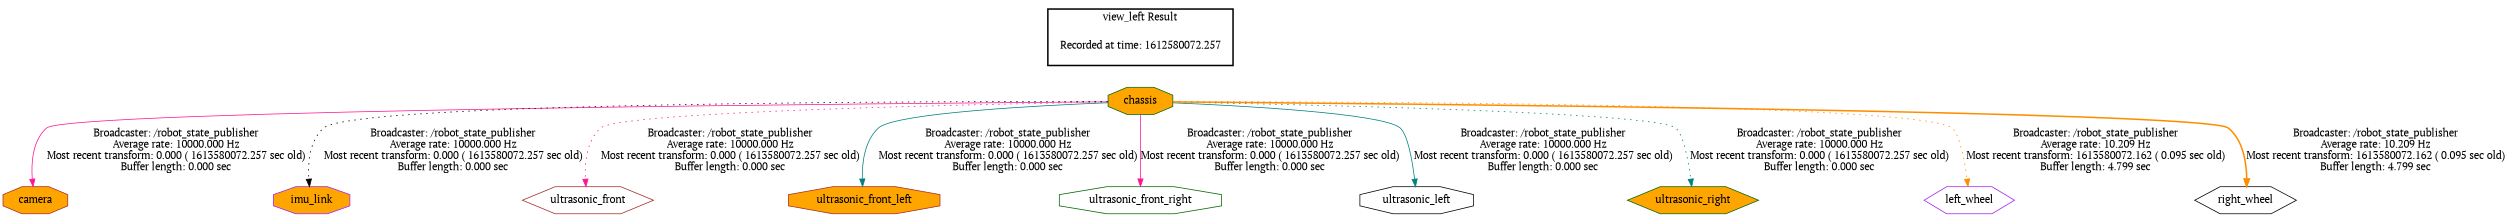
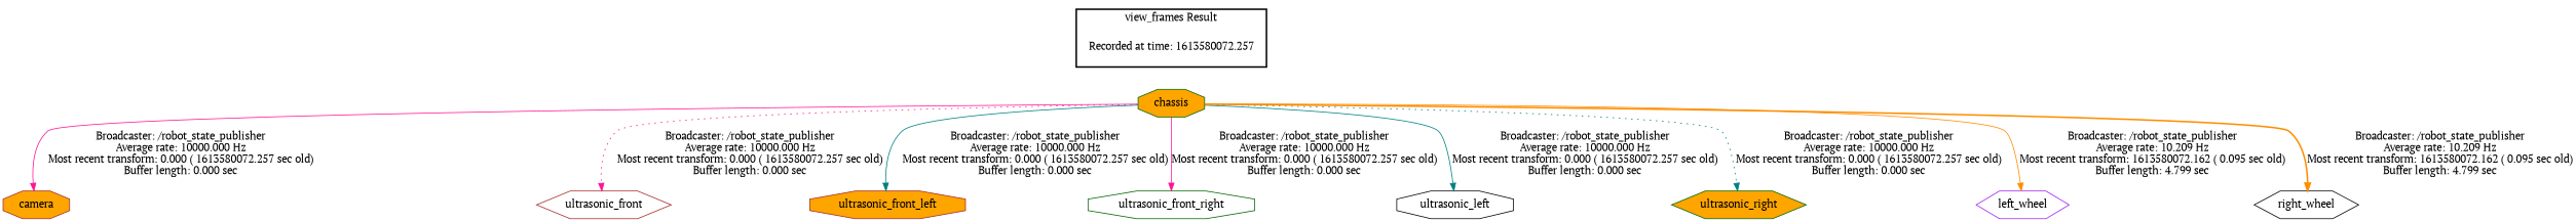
  digraph {
    fontname="PT Serif"
    node [color=purple fillcolor=white fontname="PT Serif" shape=octagon style=filled]
    edge [fontname="PT Serif" style=solid color=deeppink]
-   "Recorded at time: 1613580072.257" [shape=plaintext label="Recorded at time: 1612580072.257"]
+   "Recorded at time: 1613580072.257" [shape=plaintext]
    chassis [color=darkgreen fillcolor=orange]
    camera [color=brown fillcolor=orange]
-   imu_link [fillcolor=orange]
    ultrasonic_front [color=brown shape=hexagon]
    ultrasonic_front_left [color=brown fillcolor=orange]
    ultrasonic_front_right [color=darkgreen]
    ultrasonic_left [color=black]
    ultrasonic_right [color=darkgreen fillcolor=orange shape=hexagon]
    left_wheel [shape=hexagon]
    right_wheel [color=black shape=hexagon]
    subgraph cluster_1 {
      color=black
-     label="view_left Result"
+     label="view_frames Result"
      style=bold
      "Recorded at time: 1613580072.257"
    }
    "Recorded at time: 1613580072.257" -> chassis [style=invis color=""]
    chassis -> camera [label="Broadcaster: /robot_state_publisher\nAverage rate: 10000.000 Hz\nMost recent transform: 0.000 ( 1613580072.257 sec old)\nBuffer length: 0.000 sec\n"]
-   chassis -> imu_link [color=black label="Broadcaster: /robot_state_publisher\nAverage rate: 10000.000 Hz\nMost recent transform: 0.000 ( 1613580072.257 sec old)\nBuffer length: 0.000 sec\n" style=dotted]
    chassis -> ultrasonic_front [label="Broadcaster: /robot_state_publisher\nAverage rate: 10000.000 Hz\nMost recent transform: 0.000 ( 1613580072.257 sec old)\nBuffer length: 0.000 sec\n" style=dotted]
    chassis -> ultrasonic_front_left [color=teal label="Broadcaster: /robot_state_publisher\nAverage rate: 10000.000 Hz\nMost recent transform: 0.000 ( 1613580072.257 sec old)\nBuffer length: 0.000 sec\n"]
    chassis -> ultrasonic_front_right [label="Broadcaster: /robot_state_publisher\nAverage rate: 10000.000 Hz\nMost recent transform: 0.000 ( 1613580072.257 sec old)\nBuffer length: 0.000 sec\n"]
    chassis -> ultrasonic_left [color=teal label="Broadcaster: /robot_state_publisher\nAverage rate: 10000.000 Hz\nMost recent transform: 0.000 ( 1613580072.257 sec old)\nBuffer length: 0.000 sec\n"]
    chassis -> ultrasonic_right [color=teal label="Broadcaster: /robot_state_publisher\nAverage rate: 10000.000 Hz\nMost recent transform: 0.000 ( 1613580072.257 sec old)\nBuffer length: 0.000 sec\n" style=dotted]
-   chassis -> left_wheel [color=darkorange label="Broadcaster: /robot_state_publisher\nAverage rate: 10.209 Hz\nMost recent transform: 1613580072.162 ( 0.095 sec old)\nBuffer length: 4.799 sec\n" style=dotted]
+   chassis -> left_wheel [color=darkorange label="Broadcaster: /robot_state_publisher\nAverage rate: 10.209 Hz\nMost recent transform: 1613580072.162 ( 0.095 sec old)\nBuffer length: 4.799 sec\n"]
    chassis -> right_wheel [color=darkorange label="Broadcaster: /robot_state_publisher\nAverage rate: 10.209 Hz\nMost recent transform: 1613580072.162 ( 0.095 sec old)\nBuffer length: 4.799 sec\n" style=bold]
  }
